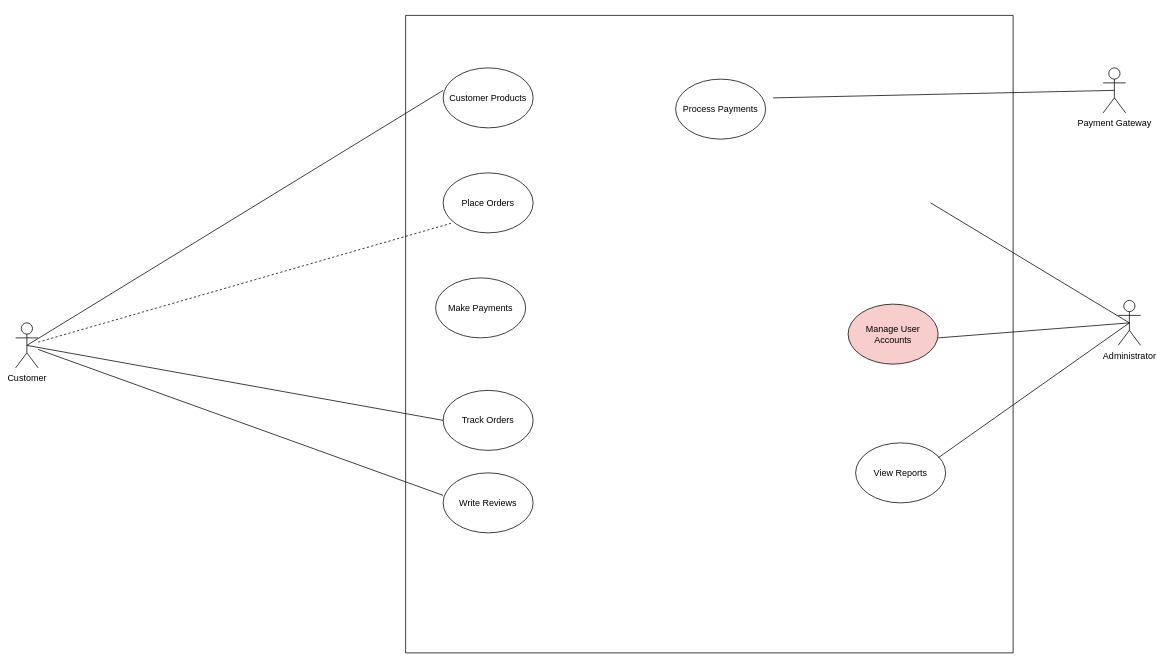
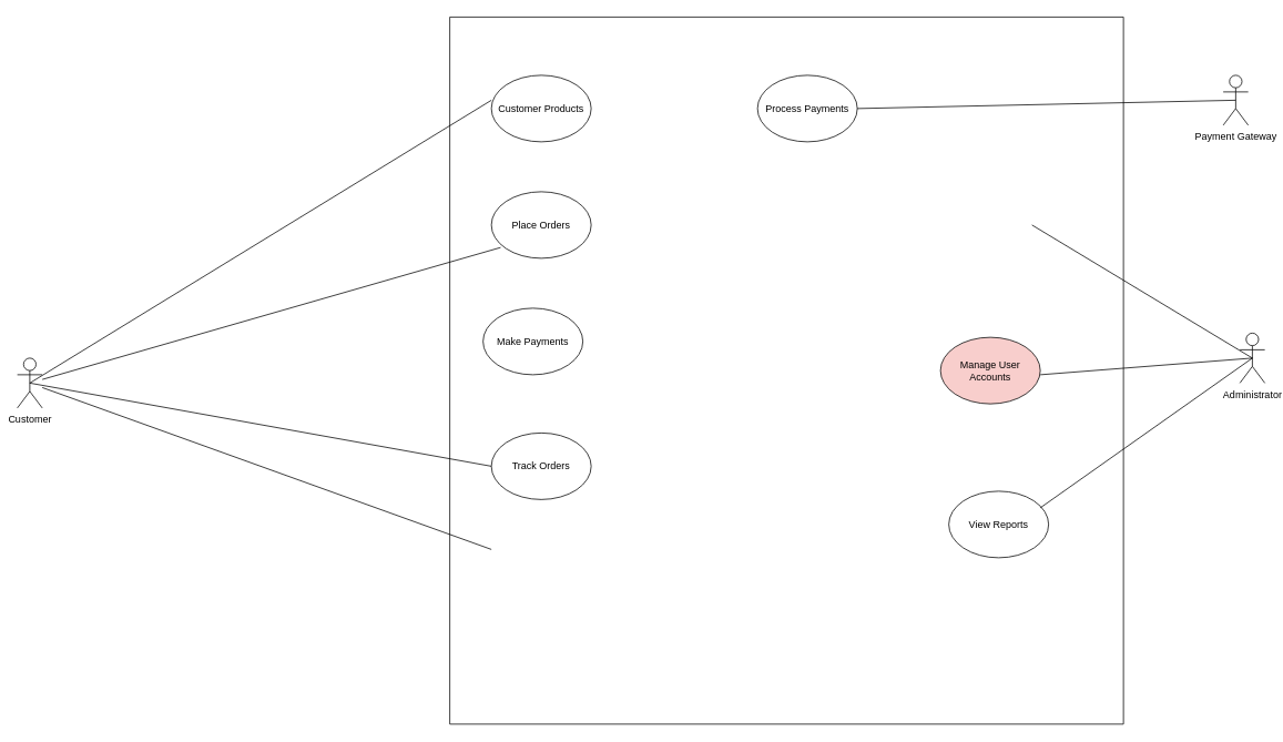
  <mxCell id="0" />
  <mxCell id="1" parent="0" />
  <mxCell id="2" value="Administrator" style="shape=umlActor;verticalLabelPosition=bottom;verticalAlign=top;html=1;outlineConnect=0;" vertex="1" parent="1"><mxGeometry x="1490" y="400" width="30" height="60" as="geometry" /></mxCell>
  <mxCell id="3" value="Customer&lt;div&gt;&lt;br&gt;&lt;/div&gt;" style="shape=umlActor;verticalLabelPosition=bottom;verticalAlign=top;html=1;outlineConnect=0;" vertex="1" parent="1"><mxGeometry x="20" y="430" width="30" height="60" as="geometry" /></mxCell>
  <mxCell id="4" value="" style="swimlane;startSize=0;" vertex="1" parent="1"><mxGeometry x="540" y="20" width="810" height="850" as="geometry" /></mxCell>
  <mxCell id="5" value="Place Orders" style="ellipse;whiteSpace=wrap;html=1;" vertex="1" parent="4"><mxGeometry x="50" y="210" width="120" height="80" as="geometry" /></mxCell>
  <mxCell id="6" value="Make Payments" style="ellipse;whiteSpace=wrap;html=1;" vertex="1" parent="4"><mxGeometry x="40" y="350" width="120" height="80" as="geometry" /></mxCell>
  <mxCell id="7" value="Track Orders" style="ellipse;whiteSpace=wrap;html=1;" vertex="1" parent="4"><mxGeometry x="50" y="500" width="120" height="80" as="geometry" /></mxCell>
  <mxCell id="8" value="Customer Products" style="ellipse;whiteSpace=wrap;html=1;" vertex="1" parent="4"><mxGeometry x="50" y="70" width="120" height="80" as="geometry" /></mxCell>
- <mxCell id="9" value="Write Reviews" style="ellipse;whiteSpace=wrap;html=1;" vertex="1" parent="4"><mxGeometry x="50" y="610" width="120" height="80" as="geometry" /></mxCell>
  <mxCell id="10" value="Manage User Accounts" style="ellipse;whiteSpace=wrap;html=1;fillColor=#f8cecc;" vertex="1" parent="4"><mxGeometry x="590" y="385" width="120" height="80" as="geometry" /></mxCell>
  <mxCell id="11" value="View Reports" style="ellipse;whiteSpace=wrap;html=1;" vertex="1" parent="4"><mxGeometry x="600" y="570" width="120" height="80" as="geometry" /></mxCell>
  <mxCell id="12" value="" style="endArrow=none;html=1;rounded=0;exitX=0.5;exitY=0.5;exitDx=0;exitDy=0;exitPerimeter=0;" edge="1" parent="4" source="3"><mxGeometry width="50" height="50" relative="1" as="geometry"><mxPoint y="590" as="sourcePoint" /><mxPoint x="50" y="540" as="targetPoint" /></mxGeometry></mxCell>
  <mxCell id="13" value="" style="endArrow=none;html=1;rounded=0;" edge="1" parent="4" source="3"><mxGeometry width="50" height="50" relative="1" as="geometry"><mxPoint y="690" as="sourcePoint" /><mxPoint x="50" y="640" as="targetPoint" /></mxGeometry></mxCell>
  <mxCell id="14" value="" style="endArrow=none;html=1;rounded=0;exitX=0.5;exitY=0.5;exitDx=0;exitDy=0;exitPerimeter=0;" edge="1" parent="4" source="3"><mxGeometry width="50" height="50" relative="1" as="geometry"><mxPoint y="150" as="sourcePoint" /><mxPoint x="50" y="100" as="targetPoint" /></mxGeometry></mxCell>
  <mxCell id="15" value="" style="endArrow=none;html=1;rounded=0;entryX=0.5;entryY=0.5;entryDx=0;entryDy=0;entryPerimeter=0;" edge="1" parent="4" target="2"><mxGeometry width="50" height="50" relative="1" as="geometry"><mxPoint x="700" y="250" as="sourcePoint" /><mxPoint x="750" y="200" as="targetPoint" /></mxGeometry></mxCell>
  <mxCell id="16" value="" style="endArrow=none;html=1;rounded=0;entryX=0.5;entryY=0.5;entryDx=0;entryDy=0;entryPerimeter=0;" edge="1" parent="4" target="2"><mxGeometry width="50" height="50" relative="1" as="geometry"><mxPoint x="710" y="430" as="sourcePoint" /><mxPoint x="760" y="380" as="targetPoint" /></mxGeometry></mxCell>
  <mxCell id="17" value="" style="endArrow=none;html=1;rounded=0;entryX=0.5;entryY=0.5;entryDx=0;entryDy=0;entryPerimeter=0;" edge="1" parent="4" target="2"><mxGeometry width="50" height="50" relative="1" as="geometry"><mxPoint x="710" y="590" as="sourcePoint" /><mxPoint x="760" y="540" as="targetPoint" /></mxGeometry></mxCell>
- <mxCell id="18" value="Process Payments" style="ellipse;whiteSpace=wrap;html=1;" vertex="1" parent="4"><mxGeometry x="360" y="85" width="120" height="80" as="geometry" /></mxCell>
+ <mxCell id="18" value="Process Payments" style="ellipse;whiteSpace=wrap;html=1;" vertex="1" parent="4"><mxGeometry x="370" y="70" width="120" height="80" as="geometry" /></mxCell>
  <mxCell id="19" value="" style="endArrow=none;html=1;rounded=0;entryX=0.5;entryY=0.5;entryDx=0;entryDy=0;entryPerimeter=0;" edge="1" parent="4" target="21"><mxGeometry width="50" height="50" relative="1" as="geometry"><mxPoint x="490" y="110" as="sourcePoint" /><mxPoint x="540" y="60" as="targetPoint" /></mxGeometry></mxCell>
- <mxCell id="20" value="" style="endArrow=none;html=1;rounded=0;entryX=0.093;entryY=0.838;entryDx=0;entryDy=0;entryPerimeter=0;dashed=1;" edge="1" parent="1" source="3" target="5"><mxGeometry width="50" height="50" relative="1" as="geometry"><mxPoint x="220" y="450" as="sourcePoint" /><mxPoint x="480" y="360" as="targetPoint" /></mxGeometry></mxCell>
+ <mxCell id="20" value="" style="endArrow=none;html=1;rounded=0;entryX=0.093;entryY=0.838;entryDx=0;entryDy=0;entryPerimeter=0;" edge="1" parent="1" source="3" target="5"><mxGeometry width="50" height="50" relative="1" as="geometry"><mxPoint x="220" y="450" as="sourcePoint" /><mxPoint x="480" y="360" as="targetPoint" /></mxGeometry></mxCell>
  <mxCell id="21" value="Payment Gateway" style="shape=umlActor;verticalLabelPosition=bottom;verticalAlign=top;html=1;outlineConnect=0;" vertex="1" parent="1"><mxGeometry x="1470" y="90" width="30" height="60" as="geometry" /></mxCell>
